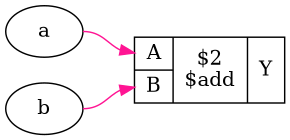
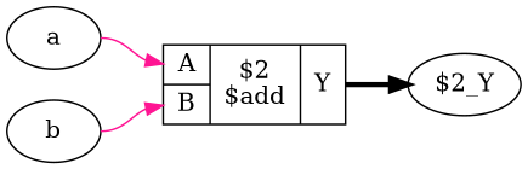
  digraph {
    rankdir=LR
    remincross=true
    edge [color=deeppink tailport=e]
    n1 [label=a]
    n2 [label="{{<p1> A|<p2> B}|$2\n$add|{<p3> Y}}" shape=record]
    n3 [label=b]
+   n4 [label="$2_Y"]
    n1 -> n2 [headport="p1:w"]
+   n2 -> n4 [color=black headport=w style="setlinewidth(3)" tailport="p3:e"]
    n3 -> n2 [headport="p2:w"]
  }
